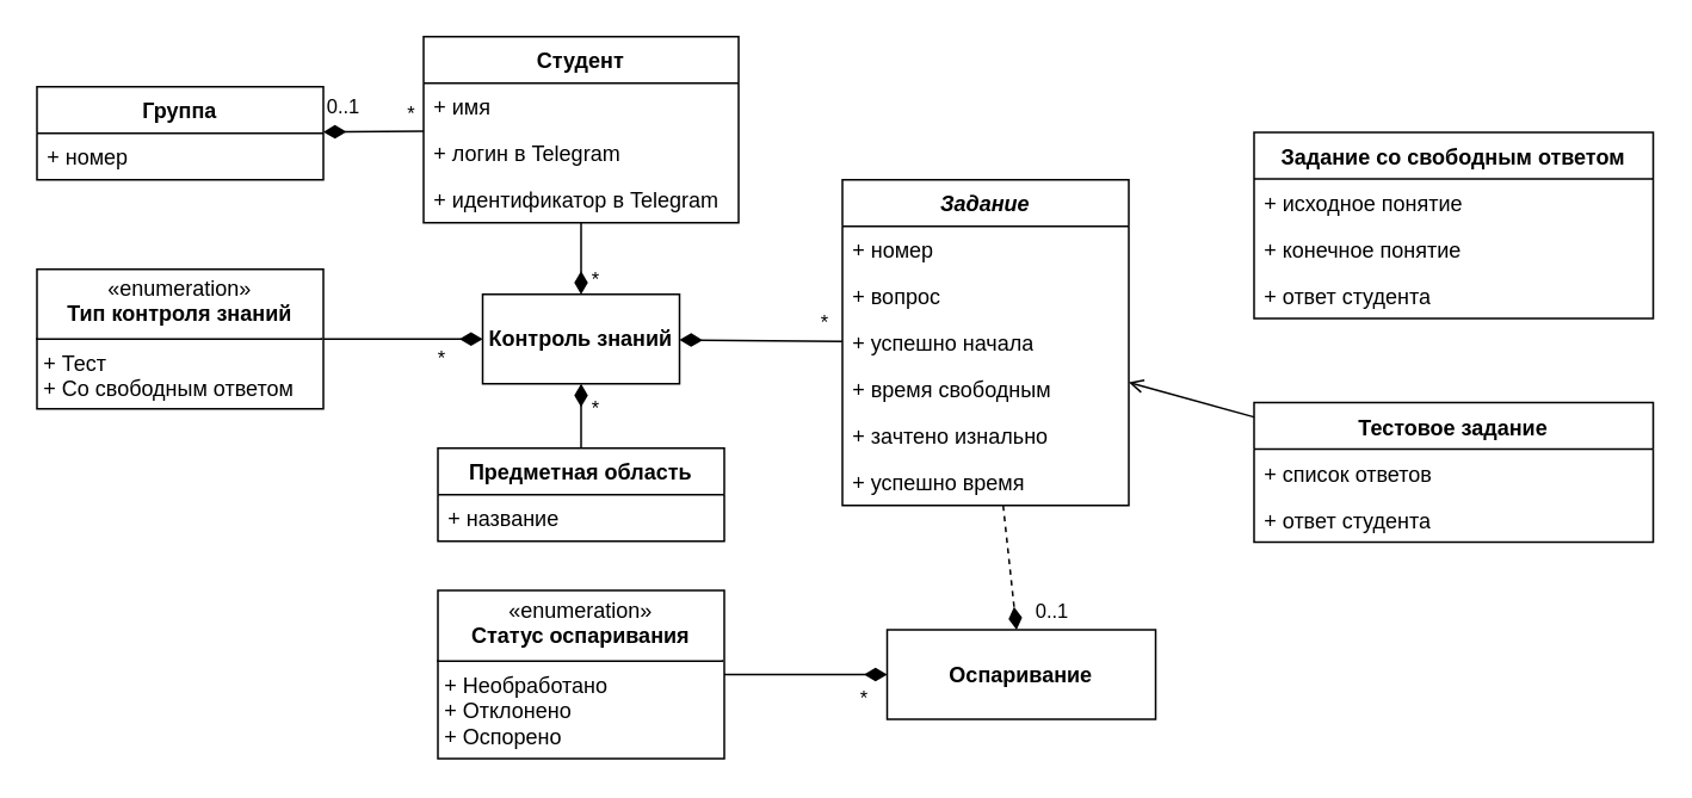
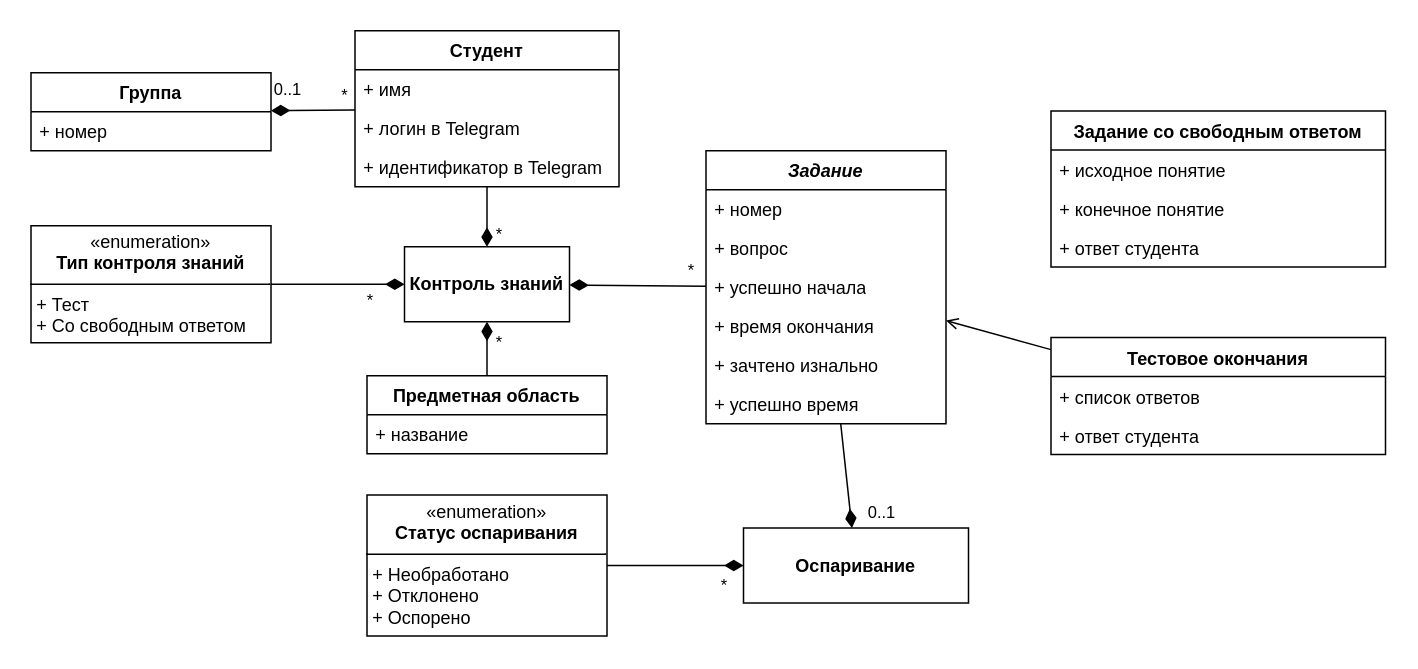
  <mxCell id="0" />
  <mxCell id="1" parent="0" />
  <mxCell id="2" value="Студент" style="swimlane;fontStyle=1;align=center;verticalAlign=top;childLayout=stackLayout;horizontal=1;startSize=26;horizontalStack=0;resizeParent=1;resizeParentMax=0;resizeLast=0;collapsible=1;marginBottom=0;whiteSpace=wrap;html=1;" parent="1" vertex="1"><mxGeometry x="236" y="20" width="176" height="104" as="geometry" /></mxCell>
  <mxCell id="3" value="+ имя" style="text;strokeColor=none;fillColor=none;align=left;verticalAlign=top;spacingLeft=4;spacingRight=4;overflow=hidden;rotatable=0;points=[[0,0.5],[1,0.5]];portConstraint=eastwest;whiteSpace=wrap;html=1;" parent="2" vertex="1"><mxGeometry y="26" width="176" height="26" as="geometry" /></mxCell>
  <mxCell id="4" value="+ логин в Telegram" style="text;strokeColor=none;fillColor=none;align=left;verticalAlign=top;spacingLeft=4;spacingRight=4;overflow=hidden;rotatable=0;points=[[0,0.5],[1,0.5]];portConstraint=eastwest;whiteSpace=wrap;html=1;" parent="2" vertex="1"><mxGeometry y="52" width="176" height="26" as="geometry" /></mxCell>
  <mxCell id="5" value="+ идентификатор в Telegram" style="text;strokeColor=none;fillColor=none;align=left;verticalAlign=top;spacingLeft=4;spacingRight=4;overflow=hidden;rotatable=0;points=[[0,0.5],[1,0.5]];portConstraint=eastwest;whiteSpace=wrap;html=1;" vertex="1" parent="2"><mxGeometry y="78" width="176" height="26" as="geometry" /></mxCell>
  <mxCell id="6" value="Группа" style="swimlane;fontStyle=1;align=center;verticalAlign=top;childLayout=stackLayout;horizontal=1;startSize=26;horizontalStack=0;resizeParent=1;resizeParentMax=0;resizeLast=0;collapsible=1;marginBottom=0;whiteSpace=wrap;html=1;" parent="1" vertex="1"><mxGeometry x="20" y="48" width="160" height="52" as="geometry" /></mxCell>
  <mxCell id="7" value="+ номер" style="text;strokeColor=none;fillColor=none;align=left;verticalAlign=top;spacingLeft=4;spacingRight=4;overflow=hidden;rotatable=0;points=[[0,0.5],[1,0.5]];portConstraint=eastwest;whiteSpace=wrap;html=1;" parent="6" vertex="1"><mxGeometry y="26" width="160" height="26" as="geometry" /></mxCell>
  <mxCell id="8" value="" style="endArrow=diamondThin;endFill=1;endSize=10;html=1;rounded=0;" parent="1" source="2" target="6" edge="1"><mxGeometry width="160" relative="1" as="geometry"><mxPoint x="360" y="140" as="sourcePoint" /><mxPoint x="520" y="140" as="targetPoint" /></mxGeometry></mxCell>
  <mxCell id="9" value="0..1" style="edgeLabel;html=1;align=center;verticalAlign=middle;resizable=0;points=[];" parent="8" vertex="1" connectable="0"><mxGeometry x="-0.845" y="1" relative="1" as="geometry"><mxPoint x="-42" y="-15" as="offset" /></mxGeometry></mxCell>
  <mxCell id="10" value="*" style="edgeLabel;html=1;align=center;verticalAlign=middle;resizable=0;points=[];" parent="8" vertex="1" connectable="0"><mxGeometry x="0.699" y="-1" relative="1" as="geometry"><mxPoint x="41" y="-10" as="offset" /></mxGeometry></mxCell>
  <mxCell id="11" value="" style="endArrow=diamondThin;endFill=1;endSize=10;html=1;rounded=0;" parent="1" source="2" target="43" edge="1"><mxGeometry width="160" relative="1" as="geometry"><mxPoint x="410" y="79" as="sourcePoint" /><mxPoint x="324" y="162" as="targetPoint" /></mxGeometry></mxCell>
  <mxCell id="12" value="*" style="edgeLabel;html=1;align=center;verticalAlign=middle;resizable=0;points=[];" parent="11" vertex="1" connectable="0"><mxGeometry x="0.295" y="-1" relative="1" as="geometry"><mxPoint x="8" y="5" as="offset" /></mxGeometry></mxCell>
  <mxCell id="13" value="Предметная область" style="swimlane;fontStyle=1;align=center;verticalAlign=top;childLayout=stackLayout;horizontal=1;startSize=26;horizontalStack=0;resizeParent=1;resizeParentMax=0;resizeLast=0;collapsible=1;marginBottom=0;whiteSpace=wrap;html=1;" parent="1" vertex="1"><mxGeometry x="244" y="250" width="160" height="52" as="geometry" /></mxCell>
  <mxCell id="14" value="+ название" style="text;strokeColor=none;fillColor=none;align=left;verticalAlign=top;spacingLeft=4;spacingRight=4;overflow=hidden;rotatable=0;points=[[0,0.5],[1,0.5]];portConstraint=eastwest;whiteSpace=wrap;html=1;" parent="13" vertex="1"><mxGeometry y="26" width="160" height="26" as="geometry" /></mxCell>
  <mxCell id="15" value="" style="endArrow=diamondThin;endFill=1;endSize=10;html=1;rounded=0;" parent="1" source="13" target="43" edge="1"><mxGeometry width="160" relative="1" as="geometry"><mxPoint x="330" y="118" as="sourcePoint" /><mxPoint x="324" y="214" as="targetPoint" /></mxGeometry></mxCell>
  <mxCell id="16" value="*" style="edgeLabel;html=1;align=center;verticalAlign=middle;resizable=0;points=[];" parent="15" vertex="1" connectable="0"><mxGeometry x="0.147" relative="1" as="geometry"><mxPoint x="7" y="-2" as="offset" /></mxGeometry></mxCell>
  <mxCell id="17" value="&lt;i&gt;Задание&lt;/i&gt;" style="swimlane;fontStyle=1;align=center;verticalAlign=top;childLayout=stackLayout;horizontal=1;startSize=26;horizontalStack=0;resizeParent=1;resizeParentMax=0;resizeLast=0;collapsible=1;marginBottom=0;whiteSpace=wrap;html=1;" parent="1" vertex="1"><mxGeometry x="470" y="100" width="160" height="182" as="geometry" /></mxCell>
  <mxCell id="18" value="+ номер" style="text;strokeColor=none;fillColor=none;align=left;verticalAlign=top;spacingLeft=4;spacingRight=4;overflow=hidden;rotatable=0;points=[[0,0.5],[1,0.5]];portConstraint=eastwest;whiteSpace=wrap;html=1;" parent="17" vertex="1"><mxGeometry y="26" width="160" height="26" as="geometry" /></mxCell>
  <mxCell id="19" value="+ вопрос" style="text;strokeColor=none;fillColor=none;align=left;verticalAlign=top;spacingLeft=4;spacingRight=4;overflow=hidden;rotatable=0;points=[[0,0.5],[1,0.5]];portConstraint=eastwest;whiteSpace=wrap;html=1;" parent="17" vertex="1"><mxGeometry y="52" width="160" height="26" as="geometry" /></mxCell>
  <mxCell id="20" value="+ успешно начала" style="text;strokeColor=none;fillColor=none;align=left;verticalAlign=top;spacingLeft=4;spacingRight=4;overflow=hidden;rotatable=0;points=[[0,0.5],[1,0.5]];portConstraint=eastwest;whiteSpace=wrap;html=1;" parent="17" vertex="1"><mxGeometry y="78" width="160" height="26" as="geometry" /></mxCell>
- <mxCell id="21" value="+ время свободным" style="text;strokeColor=none;fillColor=none;align=left;verticalAlign=top;spacingLeft=4;spacingRight=4;overflow=hidden;rotatable=0;points=[[0,0.5],[1,0.5]];portConstraint=eastwest;whiteSpace=wrap;html=1;" parent="17" vertex="1"><mxGeometry y="104" width="160" height="26" as="geometry" /></mxCell>
+ <mxCell id="21" value="+ время окончания" style="text;strokeColor=none;fillColor=none;align=left;verticalAlign=top;spacingLeft=4;spacingRight=4;overflow=hidden;rotatable=0;points=[[0,0.5],[1,0.5]];portConstraint=eastwest;whiteSpace=wrap;html=1;" parent="17" vertex="1"><mxGeometry y="104" width="160" height="26" as="geometry" /></mxCell>
  <mxCell id="22" value="+ зачтено изнально" style="text;strokeColor=none;fillColor=none;align=left;verticalAlign=top;spacingLeft=4;spacingRight=4;overflow=hidden;rotatable=0;points=[[0,0.5],[1,0.5]];portConstraint=eastwest;whiteSpace=wrap;html=1;" parent="17" vertex="1"><mxGeometry y="130" width="160" height="26" as="geometry" /></mxCell>
  <mxCell id="23" value="+ успешно время" style="text;strokeColor=none;fillColor=none;align=left;verticalAlign=top;spacingLeft=4;spacingRight=4;overflow=hidden;rotatable=0;points=[[0,0.5],[1,0.5]];portConstraint=eastwest;whiteSpace=wrap;html=1;" parent="17" vertex="1"><mxGeometry y="156" width="160" height="26" as="geometry" /></mxCell>
  <mxCell id="24" value="&lt;b&gt;Оспаривание&lt;/b&gt;" style="html=1;whiteSpace=wrap;" parent="1" vertex="1"><mxGeometry x="495" y="351.5" width="150" height="50" as="geometry" /></mxCell>
- <mxCell id="25" value="" style="endArrow=diamondThin;endFill=1;endSize=10;html=1;rounded=0;dashed=1;" parent="1" source="17" target="24" edge="1"><mxGeometry width="160" relative="1" as="geometry"><mxPoint x="130" y="79" as="sourcePoint" /><mxPoint x="210" y="79" as="targetPoint" /></mxGeometry></mxCell>
+ <mxCell id="25" value="" style="endArrow=diamondThin;endFill=1;endSize=10;html=1;rounded=0;" parent="1" source="17" target="24" edge="1"><mxGeometry width="160" relative="1" as="geometry"><mxPoint x="130" y="79" as="sourcePoint" /><mxPoint x="210" y="79" as="targetPoint" /></mxGeometry></mxCell>
  <mxCell id="26" value="0..1" style="edgeLabel;html=1;align=center;verticalAlign=middle;resizable=0;points=[];" parent="25" vertex="1" connectable="0"><mxGeometry x="0.7" y="2" relative="1" as="geometry"><mxPoint x="18" as="offset" /></mxGeometry></mxCell>
  <mxCell id="27" value="&lt;p style=&quot;margin:0px;margin-top:4px;text-align:center;&quot;&gt;«enumeration»&lt;br&gt;&lt;b&gt;Статус оспаривания&lt;/b&gt;&lt;br&gt;&lt;/p&gt;&lt;hr size=&quot;1&quot; style=&quot;border-style:solid;&quot;&gt;&lt;p style=&quot;margin:0px;margin-left:4px;&quot;&gt;+ Необработано&lt;/p&gt;&lt;p style=&quot;margin:0px;margin-left:4px;&quot;&gt;+ Отклонено&lt;/p&gt;&lt;p style=&quot;margin:0px;margin-left:4px;&quot;&gt;+ Оспорено&lt;/p&gt;" style="verticalAlign=top;align=left;overflow=fill;html=1;whiteSpace=wrap;" parent="1" vertex="1"><mxGeometry x="244" y="329.5" width="160" height="94" as="geometry" /></mxCell>
  <mxCell id="28" value="" style="endArrow=diamondThin;endFill=1;endSize=10;html=1;rounded=0;" parent="1" source="27" target="24" edge="1"><mxGeometry width="160" relative="1" as="geometry"><mxPoint x="560" y="376" as="sourcePoint" /><mxPoint x="560" y="419" as="targetPoint" /></mxGeometry></mxCell>
  <mxCell id="29" value="*" style="edgeLabel;html=1;align=center;verticalAlign=middle;resizable=0;points=[];" parent="28" vertex="1" connectable="0"><mxGeometry x="0.608" relative="1" as="geometry"><mxPoint x="4" y="13" as="offset" /></mxGeometry></mxCell>
  <mxCell id="30" value="Задание со свободным ответом" style="swimlane;fontStyle=1;align=center;verticalAlign=top;childLayout=stackLayout;horizontal=1;startSize=26;horizontalStack=0;resizeParent=1;resizeParentMax=0;resizeLast=0;collapsible=1;marginBottom=0;whiteSpace=wrap;html=1;" parent="1" vertex="1"><mxGeometry x="700" y="73.5" width="223" height="104" as="geometry" /></mxCell>
  <mxCell id="31" value="+ исходное понятие" style="text;strokeColor=none;fillColor=none;align=left;verticalAlign=top;spacingLeft=4;spacingRight=4;overflow=hidden;rotatable=0;points=[[0,0.5],[1,0.5]];portConstraint=eastwest;whiteSpace=wrap;html=1;" parent="30" vertex="1"><mxGeometry y="26" width="223" height="26" as="geometry" /></mxCell>
  <mxCell id="32" value="+ конечное понятие" style="text;strokeColor=none;fillColor=none;align=left;verticalAlign=top;spacingLeft=4;spacingRight=4;overflow=hidden;rotatable=0;points=[[0,0.5],[1,0.5]];portConstraint=eastwest;whiteSpace=wrap;html=1;" parent="30" vertex="1"><mxGeometry y="52" width="223" height="26" as="geometry" /></mxCell>
  <mxCell id="33" value="+ ответ студента" style="text;strokeColor=none;fillColor=none;align=left;verticalAlign=top;spacingLeft=4;spacingRight=4;overflow=hidden;rotatable=0;points=[[0,0.5],[1,0.5]];portConstraint=eastwest;whiteSpace=wrap;html=1;" parent="30" vertex="1"><mxGeometry y="78" width="223" height="26" as="geometry" /></mxCell>
- <mxCell id="34" value="Тестовое задание" style="swimlane;fontStyle=1;align=center;verticalAlign=top;childLayout=stackLayout;horizontal=1;startSize=26;horizontalStack=0;resizeParent=1;resizeParentMax=0;resizeLast=0;collapsible=1;marginBottom=0;whiteSpace=wrap;html=1;" parent="1" vertex="1"><mxGeometry x="700" y="224.5" width="223" height="78" as="geometry" /></mxCell>
+ <mxCell id="34" value="Тестовое окончания" style="swimlane;fontStyle=1;align=center;verticalAlign=top;childLayout=stackLayout;horizontal=1;startSize=26;horizontalStack=0;resizeParent=1;resizeParentMax=0;resizeLast=0;collapsible=1;marginBottom=0;whiteSpace=wrap;html=1;" parent="1" vertex="1"><mxGeometry x="700" y="224.5" width="223" height="78" as="geometry" /></mxCell>
  <mxCell id="35" value="+ список ответов" style="text;strokeColor=none;fillColor=none;align=left;verticalAlign=top;spacingLeft=4;spacingRight=4;overflow=hidden;rotatable=0;points=[[0,0.5],[1,0.5]];portConstraint=eastwest;whiteSpace=wrap;html=1;" parent="34" vertex="1"><mxGeometry y="26" width="223" height="26" as="geometry" /></mxCell>
  <mxCell id="36" value="+ ответ студента" style="text;strokeColor=none;fillColor=none;align=left;verticalAlign=top;spacingLeft=4;spacingRight=4;overflow=hidden;rotatable=0;points=[[0,0.5],[1,0.5]];portConstraint=eastwest;whiteSpace=wrap;html=1;" parent="34" vertex="1"><mxGeometry y="52" width="223" height="26" as="geometry" /></mxCell>
  <mxCell id="37" value="&lt;p style=&quot;margin:0px;margin-top:4px;text-align:center;&quot;&gt;«enumeration»&lt;br&gt;&lt;b&gt;Тип контроля знаний&lt;/b&gt;&lt;br&gt;&lt;/p&gt;&lt;hr size=&quot;1&quot; style=&quot;border-style:solid;&quot;&gt;&lt;p style=&quot;margin:0px;margin-left:4px;&quot;&gt;+ Тест&lt;/p&gt;&lt;p style=&quot;margin:0px;margin-left:4px;&quot;&gt;+ Со свободным ответом&lt;/p&gt;" style="verticalAlign=top;align=left;overflow=fill;html=1;whiteSpace=wrap;" parent="1" vertex="1"><mxGeometry x="20" y="150" width="160" height="78" as="geometry" /></mxCell>
  <mxCell id="38" value="" style="endArrow=diamondThin;endFill=1;endSize=10;html=1;rounded=0;" parent="1" source="37" target="43" edge="1"><mxGeometry width="160" relative="1" as="geometry"><mxPoint x="414" y="427" as="sourcePoint" /><mxPoint x="244" y="188.357" as="targetPoint" /></mxGeometry></mxCell>
  <mxCell id="39" value="*" style="edgeLabel;html=1;align=center;verticalAlign=middle;resizable=0;points=[];" parent="38" vertex="1" connectable="0"><mxGeometry x="0.2" y="-2" relative="1" as="geometry"><mxPoint x="12" y="8" as="offset" /></mxGeometry></mxCell>
  <mxCell id="40" value="" style="endArrow=open;html=1;rounded=0;endFill=0;" parent="1" source="34" target="17" edge="1"><mxGeometry width="50" height="50" relative="1" as="geometry"><mxPoint x="707" y="198.5" as="sourcePoint" /><mxPoint x="630" y="209.362" as="targetPoint" /></mxGeometry></mxCell>
  <mxCell id="41" value="" style="endArrow=diamondThin;endFill=1;endSize=10;html=1;rounded=0;" parent="1" source="17" target="43" edge="1"><mxGeometry width="160" relative="1" as="geometry"><mxPoint x="190" y="199" as="sourcePoint" /><mxPoint x="404" y="188" as="targetPoint" /></mxGeometry></mxCell>
  <mxCell id="42" value="*" style="edgeLabel;html=1;align=center;verticalAlign=middle;resizable=0;points=[];" parent="41" vertex="1" connectable="0"><mxGeometry x="-0.76" relative="1" as="geometry"><mxPoint y="-11" as="offset" /></mxGeometry></mxCell>
  <mxCell id="43" value="&lt;b&gt;Контроль знаний&lt;/b&gt;" style="html=1;whiteSpace=wrap;" parent="1" vertex="1"><mxGeometry x="269" y="164" width="110" height="50" as="geometry" /></mxCell>
